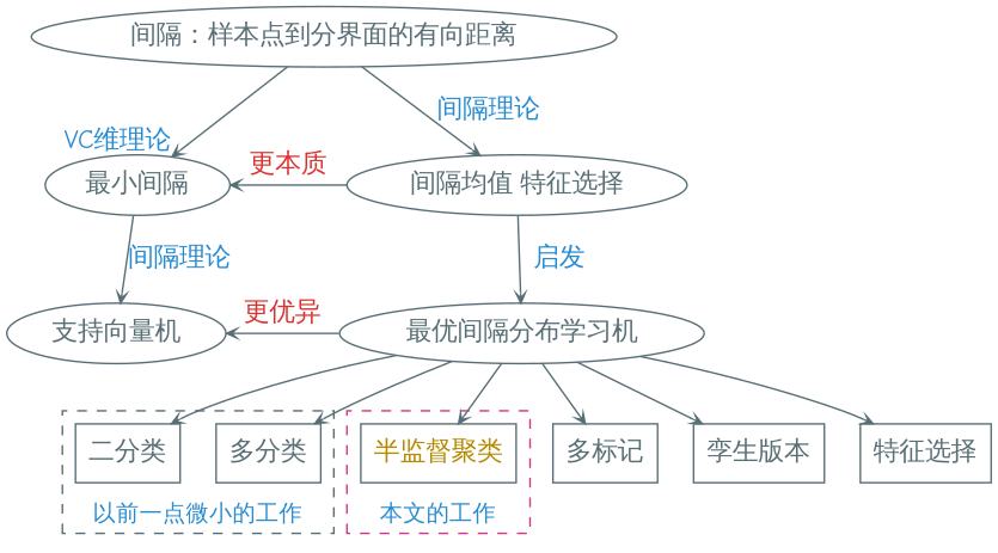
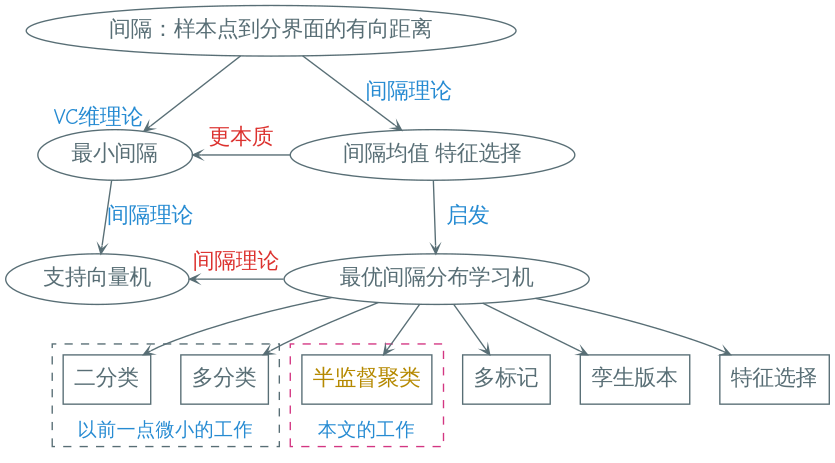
  digraph {
    fontname="Comic Neue"
    nodesep=0.3
    ranksep=0.5
    node [color="#586e75" fontcolor="#586e75" fontname="Comic Neue" fontsize=16 shape=box]
    edge [arrowhead=vee arrowsize=0.6 color="#586e75" fontcolor="#dc322f" fontname="Comic Neue" fontsize=16]
    "二分类"
    "多分类"
    "半监督聚类" [fontcolor="#b58900"]
    "间隔：样本点到分界面的有向距离" [shape=ellipse]
    "最小间隔" [shape=ellipse]
    n6 [label="间隔均值 特征选择" shape=ellipse]
    "支持向量机" [shape=ellipse]
    "最优间隔分布学习机" [shape=ellipse]
    "多标记"
    "孪生版本"
    "特征选择"
    subgraph cluster_1 {
      color="#586e75"
      fontcolor="#268bd2"
      label="以前一点微小的工作"
      labelloc=b
      style=dashed
      "二分类"
      "多分类"
    }
    subgraph cluster_2 {
      color="#d33682"
      fontcolor="#268bd2"
      label="本文的工作"
      labelloc=b
      style=dashed
      "半监督聚类"
    }
    "间隔：样本点到分界面的有向距离" -> "最小间隔" [fontcolor="#268bd2" headlabel="VC维理论" labelangle=55 labeldistance=3.5]
    "间隔：样本点到分界面的有向距离" -> n6 [fontcolor="#268bd2" label="间隔理论"]
    "最小间隔" -> "支持向量机" [fontcolor="#268bd2" label="间隔理论"]
    n6 -> "最小间隔" [constraint=false label="更本质"]
    n6 -> "最优间隔分布学习机" [fontcolor="#268bd2" label="  启发"]
    "最优间隔分布学习机" -> "二分类"
    "最优间隔分布学习机" -> "多分类"
    "最优间隔分布学习机" -> "半监督聚类"
-   "最优间隔分布学习机" -> "支持向量机" [constraint=false label="更优异"]
+   "最优间隔分布学习机" -> "支持向量机" [constraint=false label="间隔理论"]
    "最优间隔分布学习机" -> "多标记"
    "最优间隔分布学习机" -> "孪生版本"
    "最优间隔分布学习机" -> "特征选择"
  }
